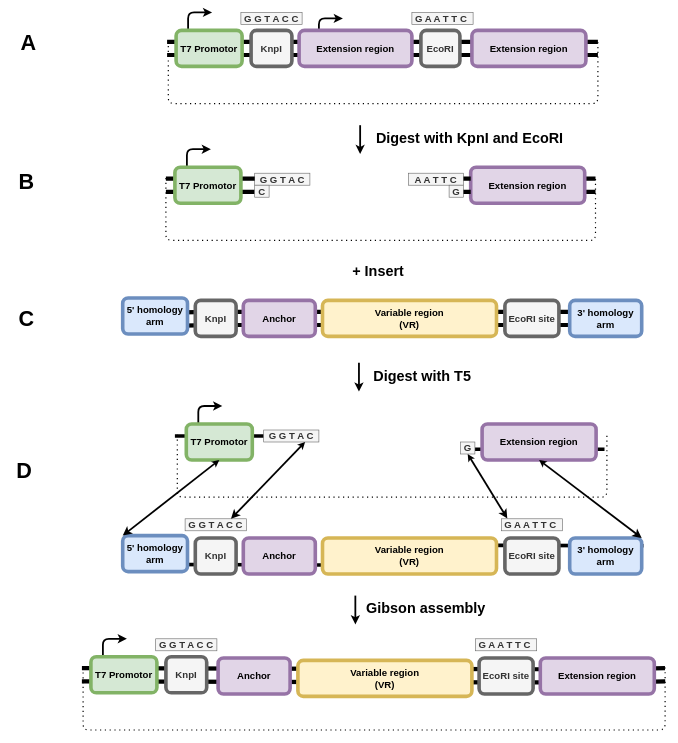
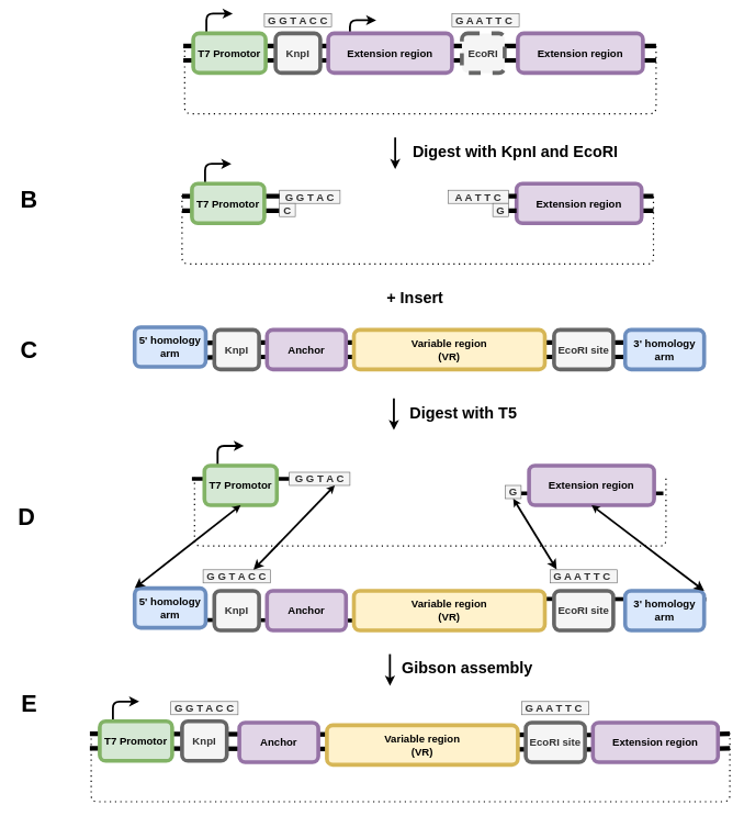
  <mxCell id="0" />
  <mxCell id="1" parent="0" />
  <mxCell id="2" value="" style="endArrow=none;html=1;strokeWidth=6;" edge="1" parent="1"><mxGeometry width="50" height="50" relative="1" as="geometry"><mxPoint x="791" y="748" as="sourcePoint" /><mxPoint x="1007" y="748" as="targetPoint" /></mxGeometry></mxCell>
  <mxCell id="3" value="" style="shape=link;html=1;fontSize=16;strokeWidth=7;endArrow=none;fontStyle=1;width=16;" edge="1" parent="1" target="74"><mxGeometry width="100" relative="1" as="geometry"><mxPoint x="136" y="1124" as="sourcePoint" /><mxPoint x="1168" y="1124" as="targetPoint" /></mxGeometry></mxCell>
  <mxCell id="4" value="EcoRI site" style="rounded=1;whiteSpace=wrap;html=1;fillColor=#f5f5f5;strokeColor=#666666;fontStyle=1;fontSize=16;fontColor=#333333;strokeWidth=6;" vertex="1" parent="1"><mxGeometry x="798" y="1096" width="90" height="60" as="geometry" /></mxCell>
  <mxCell id="5" value="&lt;b&gt;&lt;font style=&quot;font-size: 16px&quot;&gt;G A A T T C&amp;nbsp;&lt;/font&gt;&lt;/b&gt;" style="text;html=1;strokeColor=#666666;fillColor=#f5f5f5;align=center;verticalAlign=middle;whiteSpace=wrap;rounded=0;fontColor=#333333;" vertex="1" parent="1"><mxGeometry x="792" y="1064" width="102" height="20" as="geometry" /></mxCell>
  <mxCell id="6" value="" style="endArrow=none;html=1;fontSize=24;strokeWidth=6;exitX=0;exitY=0.75;exitDx=0;exitDy=0;" edge="1" parent="1" source="54"><mxGeometry width="50" height="50" relative="1" as="geometry"><mxPoint x="-32" y="1014" as="sourcePoint" /><mxPoint x="204" y="940" as="targetPoint" /></mxGeometry></mxCell>
  <mxCell id="7" value="" style="endArrow=none;html=1;fontSize=24;strokeWidth=6;exitX=0;exitY=0.75;exitDx=0;exitDy=0;" edge="1" parent="1"><mxGeometry width="50" height="50" relative="1" as="geometry"><mxPoint x="1072" y="909" as="sourcePoint" /><mxPoint x="739" y="908" as="targetPoint" /></mxGeometry></mxCell>
  <mxCell id="8" value="" style="shape=link;html=1;fontSize=16;strokeWidth=7;endArrow=none;fontStyle=1;width=16;" parent="1" edge="1"><mxGeometry width="100" relative="1" as="geometry"><mxPoint x="278" y="80" as="sourcePoint" /><mxPoint x="996" y="80" as="targetPoint" /></mxGeometry></mxCell>
  <mxCell id="9" value="" style="endArrow=classic;html=1;strokeWidth=3;fontSize=16;fontStyle=1" edge="1" parent="1"><mxGeometry width="50" height="50" relative="1" as="geometry"><mxPoint x="531" y="60" as="sourcePoint" /><mxPoint x="571" y="30" as="targetPoint" /><Array as="points"><mxPoint x="531" y="30" /></Array></mxGeometry></mxCell>
  <mxCell id="10" value="" style="endArrow=classic;html=1;strokeWidth=3;fontSize=16;fontStyle=1" parent="1" edge="1"><mxGeometry width="50" height="50" relative="1" as="geometry"><mxPoint x="313" y="50" as="sourcePoint" /><mxPoint x="353" y="20" as="targetPoint" /><Array as="points"><mxPoint x="313" y="20" /></Array></mxGeometry></mxCell>
  <mxCell id="11" value="KnpI" style="rounded=1;whiteSpace=wrap;html=1;fontSize=16;strokeWidth=6;fillColor=#f5f5f5;strokeColor=#666666;fontColor=#333333;fontStyle=1" parent="1" vertex="1"><mxGeometry x="418" y="50" width="68" height="60" as="geometry" /></mxCell>
  <mxCell id="12" value="T7 Promotor" style="rounded=1;whiteSpace=wrap;html=1;strokeWidth=6;rotation=0;fillColor=#d5e8d4;strokeColor=#82b366;fontStyle=1;fontSize=16;" parent="1" vertex="1"><mxGeometry x="293" y="50" width="110" height="60" as="geometry" /></mxCell>
  <mxCell id="13" value="Extension region" style="rounded=1;whiteSpace=wrap;html=1;strokeWidth=6;rotation=0;fillColor=#e1d5e7;strokeColor=#9673a6;fontStyle=1;fontSize=16;" parent="1" vertex="1"><mxGeometry x="498" y="50" width="188" height="60" as="geometry" /></mxCell>
  <mxCell id="14" value="" style="endArrow=classic;html=1;fontSize=16;strokeWidth=3;fontStyle=1" parent="1" edge="1"><mxGeometry width="50" height="50" relative="1" as="geometry"><mxPoint x="599.75" y="208" as="sourcePoint" /><mxPoint x="599.75" y="256" as="targetPoint" /></mxGeometry></mxCell>
  <mxCell id="15" value="Digest with KpnI and EcoRI" style="text;html=1;strokeColor=none;fillColor=none;align=center;verticalAlign=middle;whiteSpace=wrap;rounded=0;fontSize=24;fontStyle=1" parent="1" vertex="1"><mxGeometry x="609.25" y="220" width="346.75" height="20" as="geometry" /></mxCell>
- <mxCell id="16" value="EcoRI" style="rounded=1;whiteSpace=wrap;html=1;fillColor=#f5f5f5;strokeColor=#666666;fontStyle=1;fontSize=16;fontColor=#333333;strokeWidth=6;" vertex="1" parent="1"><mxGeometry x="701" y="50" width="65" height="60" as="geometry" /></mxCell>
+ <mxCell id="16" value="EcoRI" style="rounded=1;whiteSpace=wrap;html=1;fillColor=#f5f5f5;strokeColor=#666666;fontStyle=1;fontSize=16;fontColor=#333333;strokeWidth=6;dashed=1;" vertex="1" parent="1"><mxGeometry x="701" y="50" width="65" height="60" as="geometry" /></mxCell>
  <mxCell id="17" value="Extension region" style="rounded=1;whiteSpace=wrap;html=1;strokeWidth=6;rotation=0;fillColor=#e1d5e7;strokeColor=#9673a6;fontStyle=1;fontSize=16;" vertex="1" parent="1"><mxGeometry x="786" y="50" width="190" height="60" as="geometry" /></mxCell>
  <mxCell id="18" value="&lt;b&gt;&lt;font style=&quot;font-size: 16px&quot;&gt;G G T A C&lt;/font&gt;&lt;/b&gt;" style="text;html=1;strokeColor=#666666;fillColor=#f5f5f5;align=center;verticalAlign=middle;whiteSpace=wrap;rounded=0;fontColor=#333333;" vertex="1" parent="1"><mxGeometry x="424" y="288" width="92" height="20" as="geometry" /></mxCell>
  <mxCell id="19" value="" style="shape=link;html=1;fontSize=16;strokeWidth=7;endArrow=none;fontStyle=1;width=16;" edge="1" parent="1"><mxGeometry width="100" relative="1" as="geometry"><mxPoint x="276" y="308" as="sourcePoint" /><mxPoint x="424" y="308" as="targetPoint" /></mxGeometry></mxCell>
  <mxCell id="20" value="" style="endArrow=classic;html=1;strokeWidth=3;fontSize=16;fontStyle=1" edge="1" parent="1"><mxGeometry width="50" height="50" relative="1" as="geometry"><mxPoint x="311" y="278" as="sourcePoint" /><mxPoint x="351" y="248" as="targetPoint" /><Array as="points"><mxPoint x="311" y="248" /></Array></mxGeometry></mxCell>
  <mxCell id="21" value="T7 Promotor" style="rounded=1;whiteSpace=wrap;html=1;strokeWidth=6;rotation=0;fillColor=#d5e8d4;strokeColor=#82b366;fontStyle=1;fontSize=16;" vertex="1" parent="1"><mxGeometry x="291" y="278" width="110" height="60" as="geometry" /></mxCell>
  <mxCell id="22" value="&lt;b&gt;&lt;font style=&quot;font-size: 16px&quot;&gt;C&lt;/font&gt;&lt;/b&gt;" style="text;html=1;strokeColor=#666666;fillColor=#f5f5f5;align=center;verticalAlign=middle;whiteSpace=wrap;rounded=0;fontColor=#333333;" vertex="1" parent="1"><mxGeometry x="424" y="308" width="24" height="20" as="geometry" /></mxCell>
  <mxCell id="23" value="&lt;b&gt;&lt;font style=&quot;font-size: 16px&quot;&gt;G G T A C C&lt;/font&gt;&lt;/b&gt;" style="text;html=1;strokeColor=#666666;fillColor=#f5f5f5;align=center;verticalAlign=middle;whiteSpace=wrap;rounded=0;fontColor=#333333;" vertex="1" parent="1"><mxGeometry x="401" y="20" width="102" height="20" as="geometry" /></mxCell>
  <mxCell id="24" value="&lt;b&gt;&lt;font style=&quot;font-size: 16px&quot;&gt;G A A T T C&amp;nbsp;&lt;/font&gt;&lt;/b&gt;" style="text;html=1;strokeColor=#666666;fillColor=#f5f5f5;align=center;verticalAlign=middle;whiteSpace=wrap;rounded=0;fontColor=#333333;" vertex="1" parent="1"><mxGeometry x="686" y="20" width="102" height="20" as="geometry" /></mxCell>
  <mxCell id="25" value="&lt;b&gt;&lt;font style=&quot;font-size: 16px&quot;&gt;A A T T C&lt;/font&gt;&lt;/b&gt;" style="text;html=1;strokeColor=#666666;fillColor=#f5f5f5;align=center;verticalAlign=middle;whiteSpace=wrap;rounded=0;fontColor=#333333;" vertex="1" parent="1"><mxGeometry x="680" y="288" width="92" height="20" as="geometry" /></mxCell>
  <mxCell id="26" value="&lt;span style=&quot;font-size: 16px&quot;&gt;&lt;b&gt;G&lt;/b&gt;&lt;/span&gt;" style="text;html=1;strokeColor=#666666;fillColor=#f5f5f5;align=center;verticalAlign=middle;whiteSpace=wrap;rounded=0;fontColor=#333333;" vertex="1" parent="1"><mxGeometry x="748" y="308" width="24" height="20" as="geometry" /></mxCell>
  <mxCell id="27" value="" style="shape=link;html=1;fontSize=16;strokeWidth=7;endArrow=none;fontStyle=1;width=16;startArrow=none;" edge="1" parent="1" source="28"><mxGeometry width="100" relative="1" as="geometry"><mxPoint x="772" y="308" as="sourcePoint" /><mxPoint x="992" y="308" as="targetPoint" /></mxGeometry></mxCell>
  <mxCell id="28" value="Extension region" style="rounded=1;whiteSpace=wrap;html=1;strokeWidth=6;rotation=0;fillColor=#e1d5e7;strokeColor=#9673a6;fontStyle=1;fontSize=16;" vertex="1" parent="1"><mxGeometry x="784" y="278" width="190" height="60" as="geometry" /></mxCell>
  <mxCell id="29" value="" style="shape=link;html=1;fontSize=16;strokeWidth=7;endArrow=none;fontStyle=1;width=16;" edge="1" parent="1" target="28"><mxGeometry width="100" relative="1" as="geometry"><mxPoint x="772" y="308" as="sourcePoint" /><mxPoint x="1004" y="308" as="targetPoint" /></mxGeometry></mxCell>
  <mxCell id="30" value="" style="endArrow=none;dashed=1;html=1;dashPattern=1 3;strokeWidth=2;" edge="1" parent="1"><mxGeometry width="50" height="50" relative="1" as="geometry"><mxPoint x="280" y="68" as="sourcePoint" /><mxPoint x="996" y="68" as="targetPoint" /><Array as="points"><mxPoint x="280" y="172" /><mxPoint x="996" y="172" /></Array></mxGeometry></mxCell>
  <mxCell id="31" value="" style="endArrow=none;dashed=1;html=1;dashPattern=1 3;strokeWidth=2;" edge="1" parent="1"><mxGeometry width="50" height="50" relative="1" as="geometry"><mxPoint x="276" y="296" as="sourcePoint" /><mxPoint x="992" y="296" as="targetPoint" /><Array as="points"><mxPoint x="276" y="400" /><mxPoint x="992" y="400" /></Array></mxGeometry></mxCell>
  <mxCell id="32" value="" style="shape=link;html=1;fontSize=16;strokeWidth=7;endArrow=none;fontStyle=1;width=16;startArrow=none;entryX=1;entryY=0.5;entryDx=0;entryDy=0;" edge="1" parent="1" source="38" target="40"><mxGeometry width="100" relative="1" as="geometry"><mxPoint x="129" y="532" as="sourcePoint" /><mxPoint x="847" y="532" as="targetPoint" /></mxGeometry></mxCell>
  <mxCell id="33" value="" style="shape=link;html=1;fontSize=16;strokeWidth=7;endArrow=none;fontStyle=1;width=16;exitX=0.005;exitY=0.617;exitDx=0;exitDy=0;exitPerimeter=0;" edge="1" parent="1" source="39" target="36"><mxGeometry width="100" relative="1" as="geometry"><mxPoint x="160" y="532" as="sourcePoint" /><mxPoint x="878" y="532" as="targetPoint" /></mxGeometry></mxCell>
  <mxCell id="34" value="" style="shape=link;html=1;fontSize=16;strokeWidth=7;endArrow=none;fontStyle=1;width=16;startArrow=none;" edge="1" parent="1" target="37"><mxGeometry width="100" relative="1" as="geometry"><mxPoint x="381" y="530" as="sourcePoint" /><mxPoint x="847" y="532" as="targetPoint" /></mxGeometry></mxCell>
  <mxCell id="35" value="" style="shape=link;html=1;fontSize=16;strokeWidth=7;endArrow=none;fontStyle=1;width=16;startArrow=none;" edge="1" parent="1" source="37" target="38"><mxGeometry width="100" relative="1" as="geometry"><mxPoint x="525" y="530.314" as="sourcePoint" /><mxPoint x="847" y="532" as="targetPoint" /></mxGeometry></mxCell>
  <mxCell id="36" value="KnpI" style="rounded=1;whiteSpace=wrap;html=1;fontSize=16;strokeWidth=6;fillColor=#f5f5f5;strokeColor=#666666;fontColor=#333333;fontStyle=1" vertex="1" parent="1"><mxGeometry x="325" y="500" width="68" height="60" as="geometry" /></mxCell>
  <mxCell id="37" value="Anchor" style="rounded=1;whiteSpace=wrap;html=1;fillColor=#e1d5e7;strokeColor=#9673a6;fontStyle=1;fontSize=16;strokeWidth=6;" parent="1" vertex="1"><mxGeometry x="405" y="500" width="120" height="60" as="geometry" /></mxCell>
  <mxCell id="38" value="&lt;div style=&quot;font-size: 16px;&quot;&gt;&lt;span style=&quot;font-size: 16px;&quot;&gt;Variable region&lt;/span&gt;&lt;/div&gt;&lt;div style=&quot;font-size: 16px;&quot;&gt;&lt;span style=&quot;font-size: 16px;&quot;&gt;(VR)&lt;br style=&quot;font-size: 16px;&quot;&gt;&lt;/span&gt;&lt;/div&gt;" style="rounded=1;whiteSpace=wrap;html=1;fillColor=#fff2cc;strokeColor=#d6b656;fontStyle=1;fontSize=16;strokeWidth=6;" parent="1" vertex="1"><mxGeometry x="537" y="500" width="290" height="60" as="geometry" /></mxCell>
  <mxCell id="39" value="5' homology arm" style="rounded=1;whiteSpace=wrap;html=1;fillColor=#dae8fc;strokeColor=#6c8ebf;fontStyle=1;fontSize=16;strokeWidth=6;" parent="1" vertex="1"><mxGeometry x="204" y="496" width="108" height="60" as="geometry" /></mxCell>
  <mxCell id="40" value="3' homology arm" style="rounded=1;whiteSpace=wrap;html=1;fillColor=#dae8fc;strokeColor=#6c8ebf;fontStyle=1;fontSize=16;strokeWidth=6;" parent="1" vertex="1"><mxGeometry x="949" y="500" width="120" height="60" as="geometry" /></mxCell>
  <mxCell id="41" value="EcoRI site" style="rounded=1;whiteSpace=wrap;html=1;fillColor=#f5f5f5;strokeColor=#666666;fontStyle=1;fontSize=16;fontColor=#333333;strokeWidth=6;" parent="1" vertex="1"><mxGeometry x="841" y="500" width="90" height="60" as="geometry" /></mxCell>
  <mxCell id="42" value="&lt;h1&gt;+ Insert&lt;/h1&gt;" style="text;html=1;strokeColor=none;fillColor=none;spacing=5;spacingTop=-20;whiteSpace=wrap;overflow=hidden;rounded=0;" vertex="1" parent="1"><mxGeometry x="582" y="432" width="190" height="36" as="geometry" /></mxCell>
  <mxCell id="43" value="" style="endArrow=none;html=1;strokeWidth=6;entryX=0;entryY=0.5;entryDx=0;entryDy=0;" edge="1" parent="1" target="46"><mxGeometry width="50" height="50" relative="1" as="geometry"><mxPoint x="291" y="726" as="sourcePoint" /><mxPoint x="449" y="756" as="targetPoint" /></mxGeometry></mxCell>
  <mxCell id="44" value="" style="endArrow=classic;html=1;fontSize=16;strokeWidth=3;fontStyle=1" edge="1" parent="1"><mxGeometry width="50" height="50" relative="1" as="geometry"><mxPoint x="597.75" y="604" as="sourcePoint" /><mxPoint x="597.75" y="652" as="targetPoint" /></mxGeometry></mxCell>
  <mxCell id="45" value="&lt;font style=&quot;font-size: 24px&quot;&gt;Digest with T5&lt;/font&gt;" style="text;html=1;strokeColor=none;fillColor=none;align=center;verticalAlign=middle;whiteSpace=wrap;rounded=0;fontSize=16;fontStyle=1" vertex="1" parent="1"><mxGeometry x="582" y="616" width="243" height="20" as="geometry" /></mxCell>
  <mxCell id="46" value="&lt;b&gt;&lt;font style=&quot;font-size: 16px&quot;&gt;G G T A C&lt;/font&gt;&lt;/b&gt;" style="text;html=1;strokeColor=#666666;fillColor=#f5f5f5;align=center;verticalAlign=middle;whiteSpace=wrap;rounded=0;fontColor=#333333;" vertex="1" parent="1"><mxGeometry x="439" y="716" width="92" height="20" as="geometry" /></mxCell>
  <mxCell id="47" value="" style="endArrow=classic;html=1;strokeWidth=3;fontSize=16;fontStyle=1" edge="1" parent="1"><mxGeometry width="50" height="50" relative="1" as="geometry"><mxPoint x="330" y="706" as="sourcePoint" /><mxPoint x="370" y="676" as="targetPoint" /><Array as="points"><mxPoint x="330" y="676" /></Array></mxGeometry></mxCell>
  <mxCell id="48" value="T7 Promotor" style="rounded=1;whiteSpace=wrap;html=1;strokeWidth=6;rotation=0;fillColor=#d5e8d4;strokeColor=#82b366;fontStyle=1;fontSize=16;" vertex="1" parent="1"><mxGeometry x="310" y="706" width="110" height="60" as="geometry" /></mxCell>
  <mxCell id="49" value="&lt;span style=&quot;font-size: 16px&quot;&gt;&lt;b&gt;G&lt;/b&gt;&lt;/span&gt;" style="text;html=1;strokeColor=#666666;fillColor=#f5f5f5;align=center;verticalAlign=middle;whiteSpace=wrap;rounded=0;fontColor=#333333;" vertex="1" parent="1"><mxGeometry x="767" y="736" width="24" height="20" as="geometry" /></mxCell>
  <mxCell id="50" value="Extension region" style="rounded=1;whiteSpace=wrap;html=1;strokeWidth=6;rotation=0;fillColor=#e1d5e7;strokeColor=#9673a6;fontStyle=1;fontSize=16;" vertex="1" parent="1"><mxGeometry x="803" y="706" width="190" height="60" as="geometry" /></mxCell>
  <mxCell id="51" value="" style="endArrow=none;dashed=1;html=1;dashPattern=1 3;strokeWidth=2;" edge="1" parent="1"><mxGeometry width="50" height="50" relative="1" as="geometry"><mxPoint x="295" y="724" as="sourcePoint" /><mxPoint x="1011" y="724" as="targetPoint" /><Array as="points"><mxPoint x="295" y="828" /><mxPoint x="1011" y="828" /></Array></mxGeometry></mxCell>
  <mxCell id="52" value="KnpI" style="rounded=1;whiteSpace=wrap;html=1;fontSize=16;strokeWidth=6;fillColor=#f5f5f5;strokeColor=#666666;fontColor=#333333;fontStyle=1" vertex="1" parent="1"><mxGeometry x="325" y="896" width="68" height="60" as="geometry" /></mxCell>
  <mxCell id="53" value="Anchor" style="rounded=1;whiteSpace=wrap;html=1;fillColor=#e1d5e7;strokeColor=#9673a6;fontStyle=1;fontSize=16;strokeWidth=6;" vertex="1" parent="1"><mxGeometry x="405" y="896" width="120" height="60" as="geometry" /></mxCell>
  <mxCell id="54" value="&lt;div style=&quot;font-size: 16px;&quot;&gt;&lt;span style=&quot;font-size: 16px;&quot;&gt;Variable region&lt;/span&gt;&lt;/div&gt;&lt;div style=&quot;font-size: 16px;&quot;&gt;&lt;span style=&quot;font-size: 16px;&quot;&gt;(VR)&lt;br style=&quot;font-size: 16px;&quot;&gt;&lt;/span&gt;&lt;/div&gt;" style="rounded=1;whiteSpace=wrap;html=1;fillColor=#fff2cc;strokeColor=#d6b656;fontStyle=1;fontSize=16;strokeWidth=6;" vertex="1" parent="1"><mxGeometry x="537" y="896" width="290" height="60" as="geometry" /></mxCell>
  <mxCell id="55" value="5' homology arm" style="rounded=1;whiteSpace=wrap;html=1;fillColor=#dae8fc;strokeColor=#6c8ebf;fontStyle=1;fontSize=16;strokeWidth=6;" vertex="1" parent="1"><mxGeometry x="204" y="892" width="108" height="60" as="geometry" /></mxCell>
  <mxCell id="56" value="3' homology arm" style="rounded=1;whiteSpace=wrap;html=1;fillColor=#dae8fc;strokeColor=#6c8ebf;fontStyle=1;fontSize=16;strokeWidth=6;" vertex="1" parent="1"><mxGeometry x="949" y="896" width="120" height="60" as="geometry" /></mxCell>
  <mxCell id="57" value="EcoRI site" style="rounded=1;whiteSpace=wrap;html=1;fillColor=#f5f5f5;strokeColor=#666666;fontStyle=1;fontSize=16;fontColor=#333333;strokeWidth=6;" vertex="1" parent="1"><mxGeometry x="841" y="896" width="90" height="60" as="geometry" /></mxCell>
  <mxCell id="58" value="" style="endArrow=classic;html=1;fontSize=16;strokeWidth=3;fontStyle=1" edge="1" parent="1"><mxGeometry width="50" height="50" relative="1" as="geometry"><mxPoint x="591.75" y="992" as="sourcePoint" /><mxPoint x="591.75" y="1040" as="targetPoint" /></mxGeometry></mxCell>
  <mxCell id="59" value="&lt;span style=&quot;font-size: 24px&quot;&gt;Gibson assembly&lt;/span&gt;" style="text;html=1;strokeColor=none;fillColor=none;align=center;verticalAlign=middle;whiteSpace=wrap;rounded=0;fontSize=16;fontStyle=1" vertex="1" parent="1"><mxGeometry x="588" y="1004" width="243" height="20" as="geometry" /></mxCell>
  <mxCell id="60" value="&lt;b&gt;&lt;font style=&quot;font-size: 16px&quot;&gt;G G T A C C&lt;/font&gt;&lt;/b&gt;" style="text;html=1;strokeColor=#666666;fillColor=#f5f5f5;align=center;verticalAlign=middle;whiteSpace=wrap;rounded=0;fontColor=#333333;" vertex="1" parent="1"><mxGeometry x="308" y="864" width="102" height="20" as="geometry" /></mxCell>
  <mxCell id="61" value="&lt;b&gt;&lt;font style=&quot;font-size: 16px&quot;&gt;G A A T T C&amp;nbsp;&lt;/font&gt;&lt;/b&gt;" style="text;html=1;strokeColor=#666666;fillColor=#f5f5f5;align=center;verticalAlign=middle;whiteSpace=wrap;rounded=0;fontColor=#333333;" vertex="1" parent="1"><mxGeometry x="835" y="864" width="102" height="20" as="geometry" /></mxCell>
  <mxCell id="62" value="" style="endArrow=classic;html=1;fontSize=24;strokeWidth=3;entryX=0.75;entryY=1;entryDx=0;entryDy=0;exitX=0.75;exitY=0;exitDx=0;exitDy=0;startArrow=classic;startFill=1;endSize=3;" edge="1" parent="1" source="60" target="46"><mxGeometry width="50" height="50" relative="1" as="geometry"><mxPoint x="348" y="1150" as="sourcePoint" /><mxPoint x="398" y="1100" as="targetPoint" /></mxGeometry></mxCell>
  <mxCell id="63" value="" style="endArrow=classic;html=1;fontSize=24;strokeWidth=3;entryX=0.5;entryY=1;entryDx=0;entryDy=0;exitX=0;exitY=0;exitDx=0;exitDy=0;startArrow=classic;startFill=1;endSize=3;" edge="1" parent="1" source="55" target="48"><mxGeometry width="50" height="50" relative="1" as="geometry"><mxPoint x="388.5" y="868" as="sourcePoint" /><mxPoint x="512" y="740" as="targetPoint" /></mxGeometry></mxCell>
  <mxCell id="64" value="" style="endArrow=classic;html=1;fontSize=24;strokeWidth=3;entryX=0.5;entryY=1;entryDx=0;entryDy=0;exitX=0.098;exitY=-0.025;exitDx=0;exitDy=0;startArrow=classic;startFill=1;endSize=3;exitPerimeter=0;" edge="1" parent="1" source="61" target="49"><mxGeometry width="50" height="50" relative="1" as="geometry"><mxPoint x="388.5" y="868" as="sourcePoint" /><mxPoint x="512" y="740" as="targetPoint" /></mxGeometry></mxCell>
  <mxCell id="65" value="" style="endArrow=classic;html=1;fontSize=24;strokeWidth=3;entryX=0.5;entryY=1;entryDx=0;entryDy=0;exitX=1;exitY=0;exitDx=0;exitDy=0;startArrow=classic;startFill=1;endSize=3;" edge="1" parent="1" source="56" target="50"><mxGeometry width="50" height="50" relative="1" as="geometry"><mxPoint x="848.996" y="867.5" as="sourcePoint" /><mxPoint x="783" y="760" as="targetPoint" /></mxGeometry></mxCell>
  <mxCell id="66" value="" style="shape=link;html=1;fontSize=16;strokeWidth=7;endArrow=none;fontStyle=1;width=16;startArrow=none;" edge="1" parent="1" source="74"><mxGeometry width="100" relative="1" as="geometry"><mxPoint x="136" y="1124" as="sourcePoint" /><mxPoint x="1108" y="1124" as="targetPoint" /></mxGeometry></mxCell>
  <mxCell id="67" value="" style="endArrow=classic;html=1;strokeWidth=3;fontSize=16;fontStyle=1" edge="1" parent="1"><mxGeometry width="50" height="50" relative="1" as="geometry"><mxPoint x="171" y="1094" as="sourcePoint" /><mxPoint x="211" y="1064" as="targetPoint" /><Array as="points"><mxPoint x="171" y="1064" /></Array></mxGeometry></mxCell>
  <mxCell id="68" value="KnpI" style="rounded=1;whiteSpace=wrap;html=1;fontSize=16;strokeWidth=6;fillColor=#f5f5f5;strokeColor=#666666;fontColor=#333333;fontStyle=1" vertex="1" parent="1"><mxGeometry x="276" y="1094" width="68" height="60" as="geometry" /></mxCell>
  <mxCell id="69" value="T7 Promotor" style="rounded=1;whiteSpace=wrap;html=1;strokeWidth=6;rotation=0;fillColor=#d5e8d4;strokeColor=#82b366;fontStyle=1;fontSize=16;" vertex="1" parent="1"><mxGeometry x="151" y="1094" width="110" height="60" as="geometry" /></mxCell>
  <mxCell id="70" value="&lt;b&gt;&lt;font style=&quot;font-size: 16px&quot;&gt;G G T A C C&lt;/font&gt;&lt;/b&gt;" style="text;html=1;strokeColor=#666666;fillColor=#f5f5f5;align=center;verticalAlign=middle;whiteSpace=wrap;rounded=0;fontColor=#333333;" vertex="1" parent="1"><mxGeometry x="259" y="1064" width="102" height="20" as="geometry" /></mxCell>
  <mxCell id="71" value="" style="endArrow=none;dashed=1;html=1;dashPattern=1 3;strokeWidth=2;" edge="1" parent="1"><mxGeometry width="50" height="50" relative="1" as="geometry"><mxPoint x="138" y="1112" as="sourcePoint" /><mxPoint x="1108" y="1112" as="targetPoint" /><Array as="points"><mxPoint x="138" y="1216" /><mxPoint x="1108" y="1216" /></Array></mxGeometry></mxCell>
  <mxCell id="72" value="Anchor" style="rounded=1;whiteSpace=wrap;html=1;fillColor=#e1d5e7;strokeColor=#9673a6;fontStyle=1;fontSize=16;strokeWidth=6;" vertex="1" parent="1"><mxGeometry x="363" y="1096" width="120" height="60" as="geometry" /></mxCell>
  <mxCell id="73" value="&lt;div style=&quot;font-size: 16px;&quot;&gt;&lt;span style=&quot;font-size: 16px;&quot;&gt;Variable region&lt;/span&gt;&lt;/div&gt;&lt;div style=&quot;font-size: 16px;&quot;&gt;&lt;span style=&quot;font-size: 16px;&quot;&gt;(VR)&lt;br style=&quot;font-size: 16px;&quot;&gt;&lt;/span&gt;&lt;/div&gt;" style="rounded=1;whiteSpace=wrap;html=1;fillColor=#fff2cc;strokeColor=#d6b656;fontStyle=1;fontSize=16;strokeWidth=6;" vertex="1" parent="1"><mxGeometry x="496" y="1100" width="290" height="60" as="geometry" /></mxCell>
  <mxCell id="74" value="Extension region" style="rounded=1;whiteSpace=wrap;html=1;strokeWidth=6;rotation=0;fillColor=#e1d5e7;strokeColor=#9673a6;fontStyle=1;fontSize=16;" vertex="1" parent="1"><mxGeometry x="900" y="1096" width="190" height="60" as="geometry" /></mxCell>
- <mxCell id="75" value="&lt;b&gt;&lt;font style=&quot;font-size: 36px&quot;&gt;A&lt;/font&gt;&lt;/b&gt;" style="text;html=1;strokeColor=none;fillColor=none;align=center;verticalAlign=middle;whiteSpace=wrap;rounded=0;fontSize=24;" vertex="1" parent="1"><mxGeometry x="27" y="60" width="40" height="20" as="geometry" /></mxCell>
  <mxCell id="76" value="&lt;b&gt;&lt;font style=&quot;font-size: 36px&quot;&gt;B&lt;/font&gt;&lt;/b&gt;" style="text;html=1;strokeColor=none;fillColor=none;align=center;verticalAlign=middle;whiteSpace=wrap;rounded=0;fontSize=24;" vertex="1" parent="1"><mxGeometry x="24" y="291" width="40" height="20" as="geometry" /></mxCell>
  <mxCell id="77" value="&lt;span style=&quot;font-size: 36px&quot;&gt;&lt;b&gt;C&lt;/b&gt;&lt;/span&gt;" style="text;html=1;strokeColor=none;fillColor=none;align=center;verticalAlign=middle;whiteSpace=wrap;rounded=0;fontSize=24;" vertex="1" parent="1"><mxGeometry x="24" y="520" width="40" height="20" as="geometry" /></mxCell>
  <mxCell id="78" value="&lt;span style=&quot;font-size: 36px&quot;&gt;&lt;b&gt;D&lt;/b&gt;&lt;/span&gt;" style="text;html=1;strokeColor=none;fillColor=none;align=center;verticalAlign=middle;whiteSpace=wrap;rounded=0;fontSize=24;" vertex="1" parent="1"><mxGeometry x="20" y="774" width="40" height="20" as="geometry" /></mxCell>
+ <mxCell id="79" value="&lt;span style=&quot;font-size: 36px&quot;&gt;&lt;b&gt;E&lt;/b&gt;&lt;/span&gt;" style="text;html=1;strokeColor=none;fillColor=none;align=center;verticalAlign=middle;whiteSpace=wrap;rounded=0;fontSize=24;" vertex="1" parent="1"><mxGeometry x="24" y="1056" width="40" height="20" as="geometry" /></mxCell>
